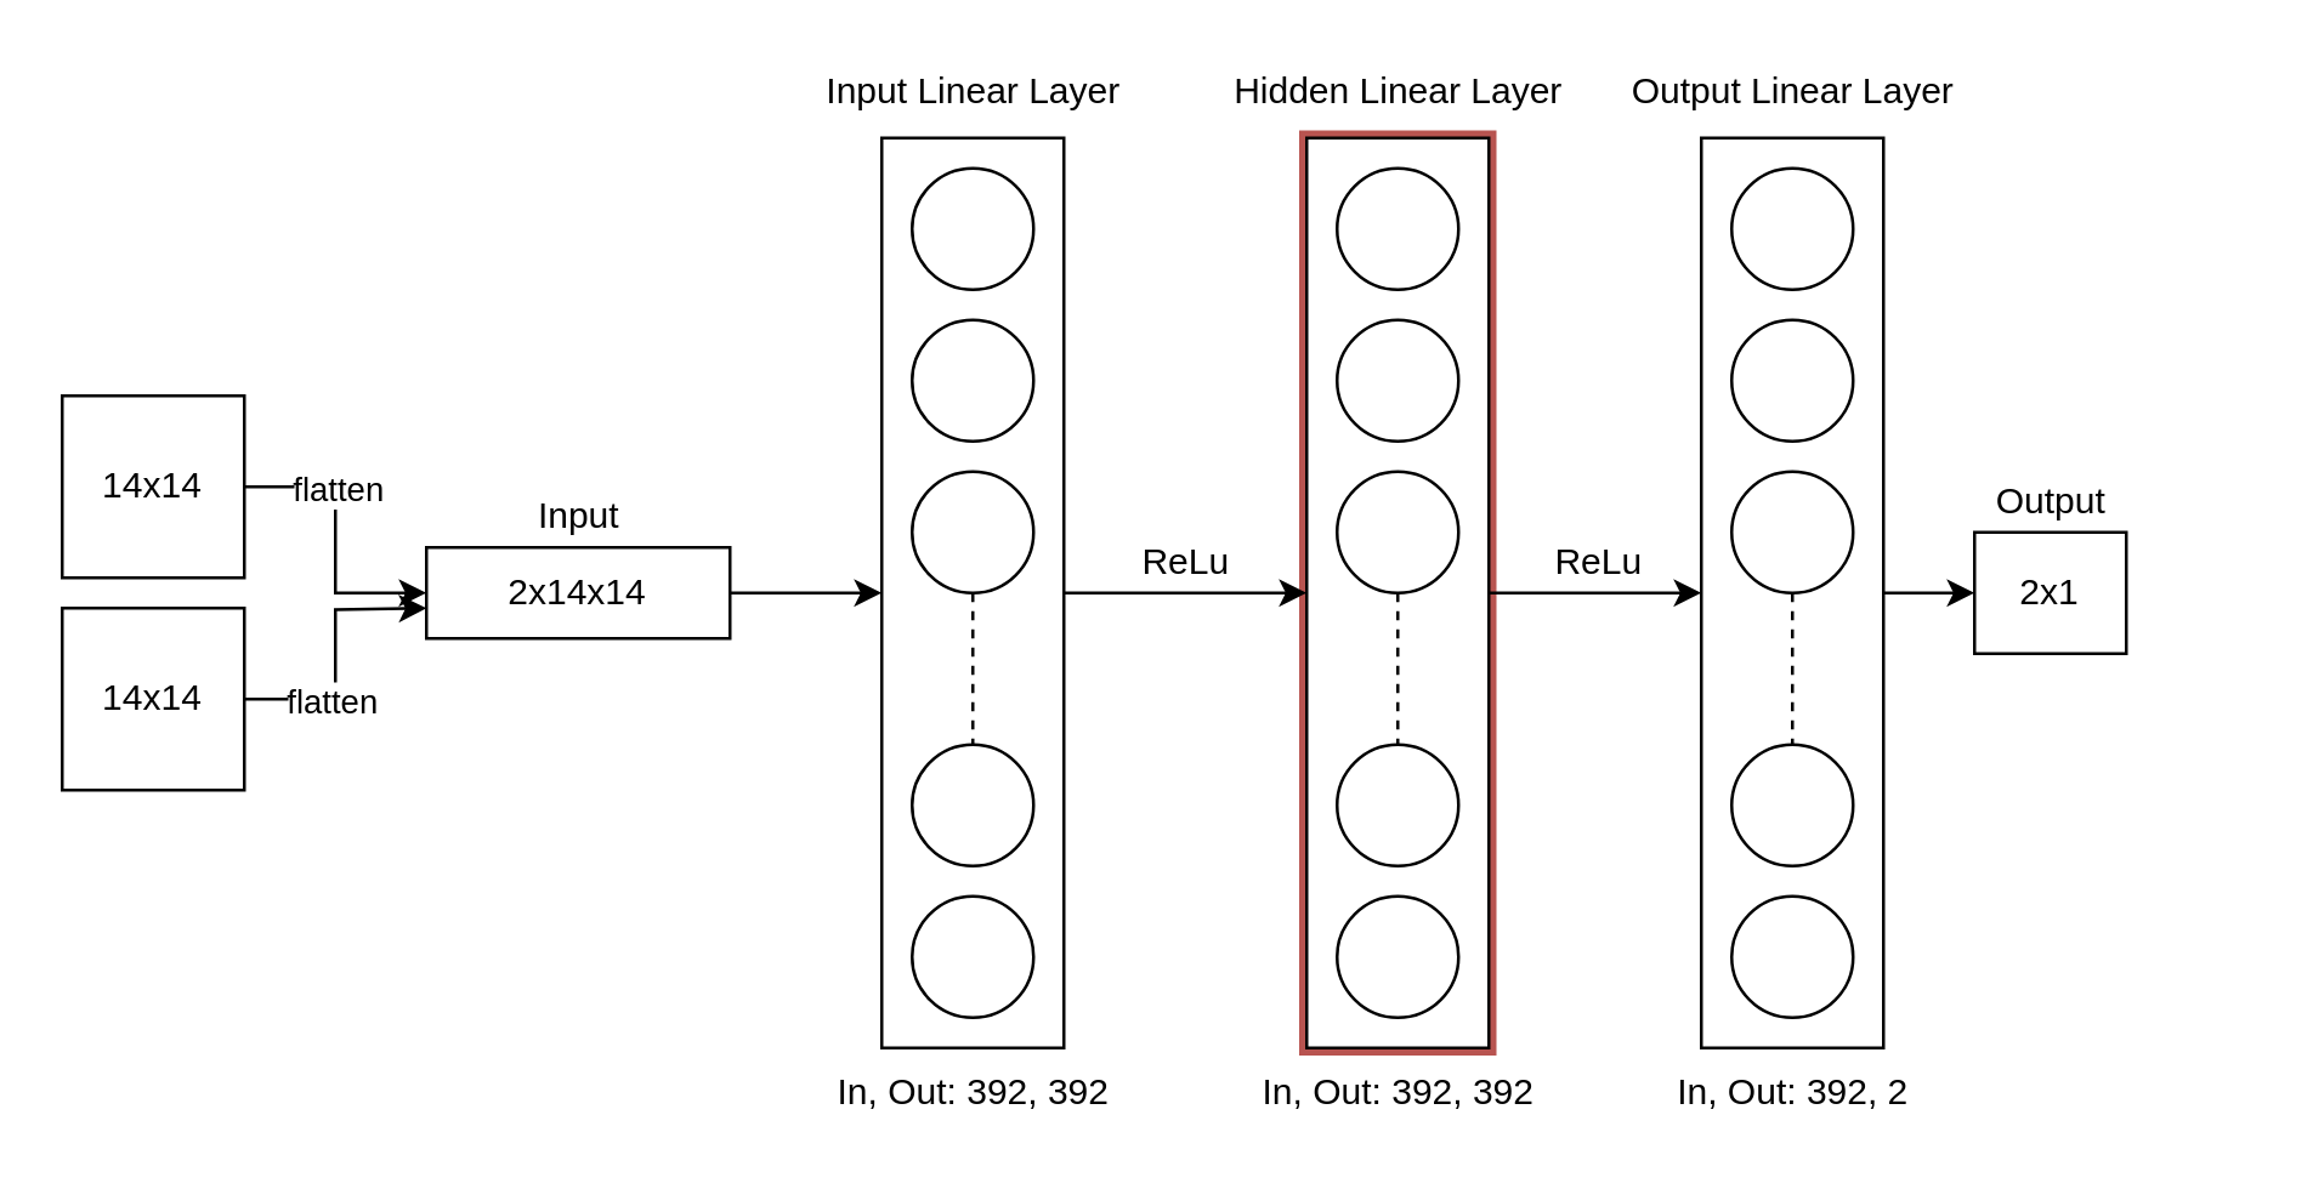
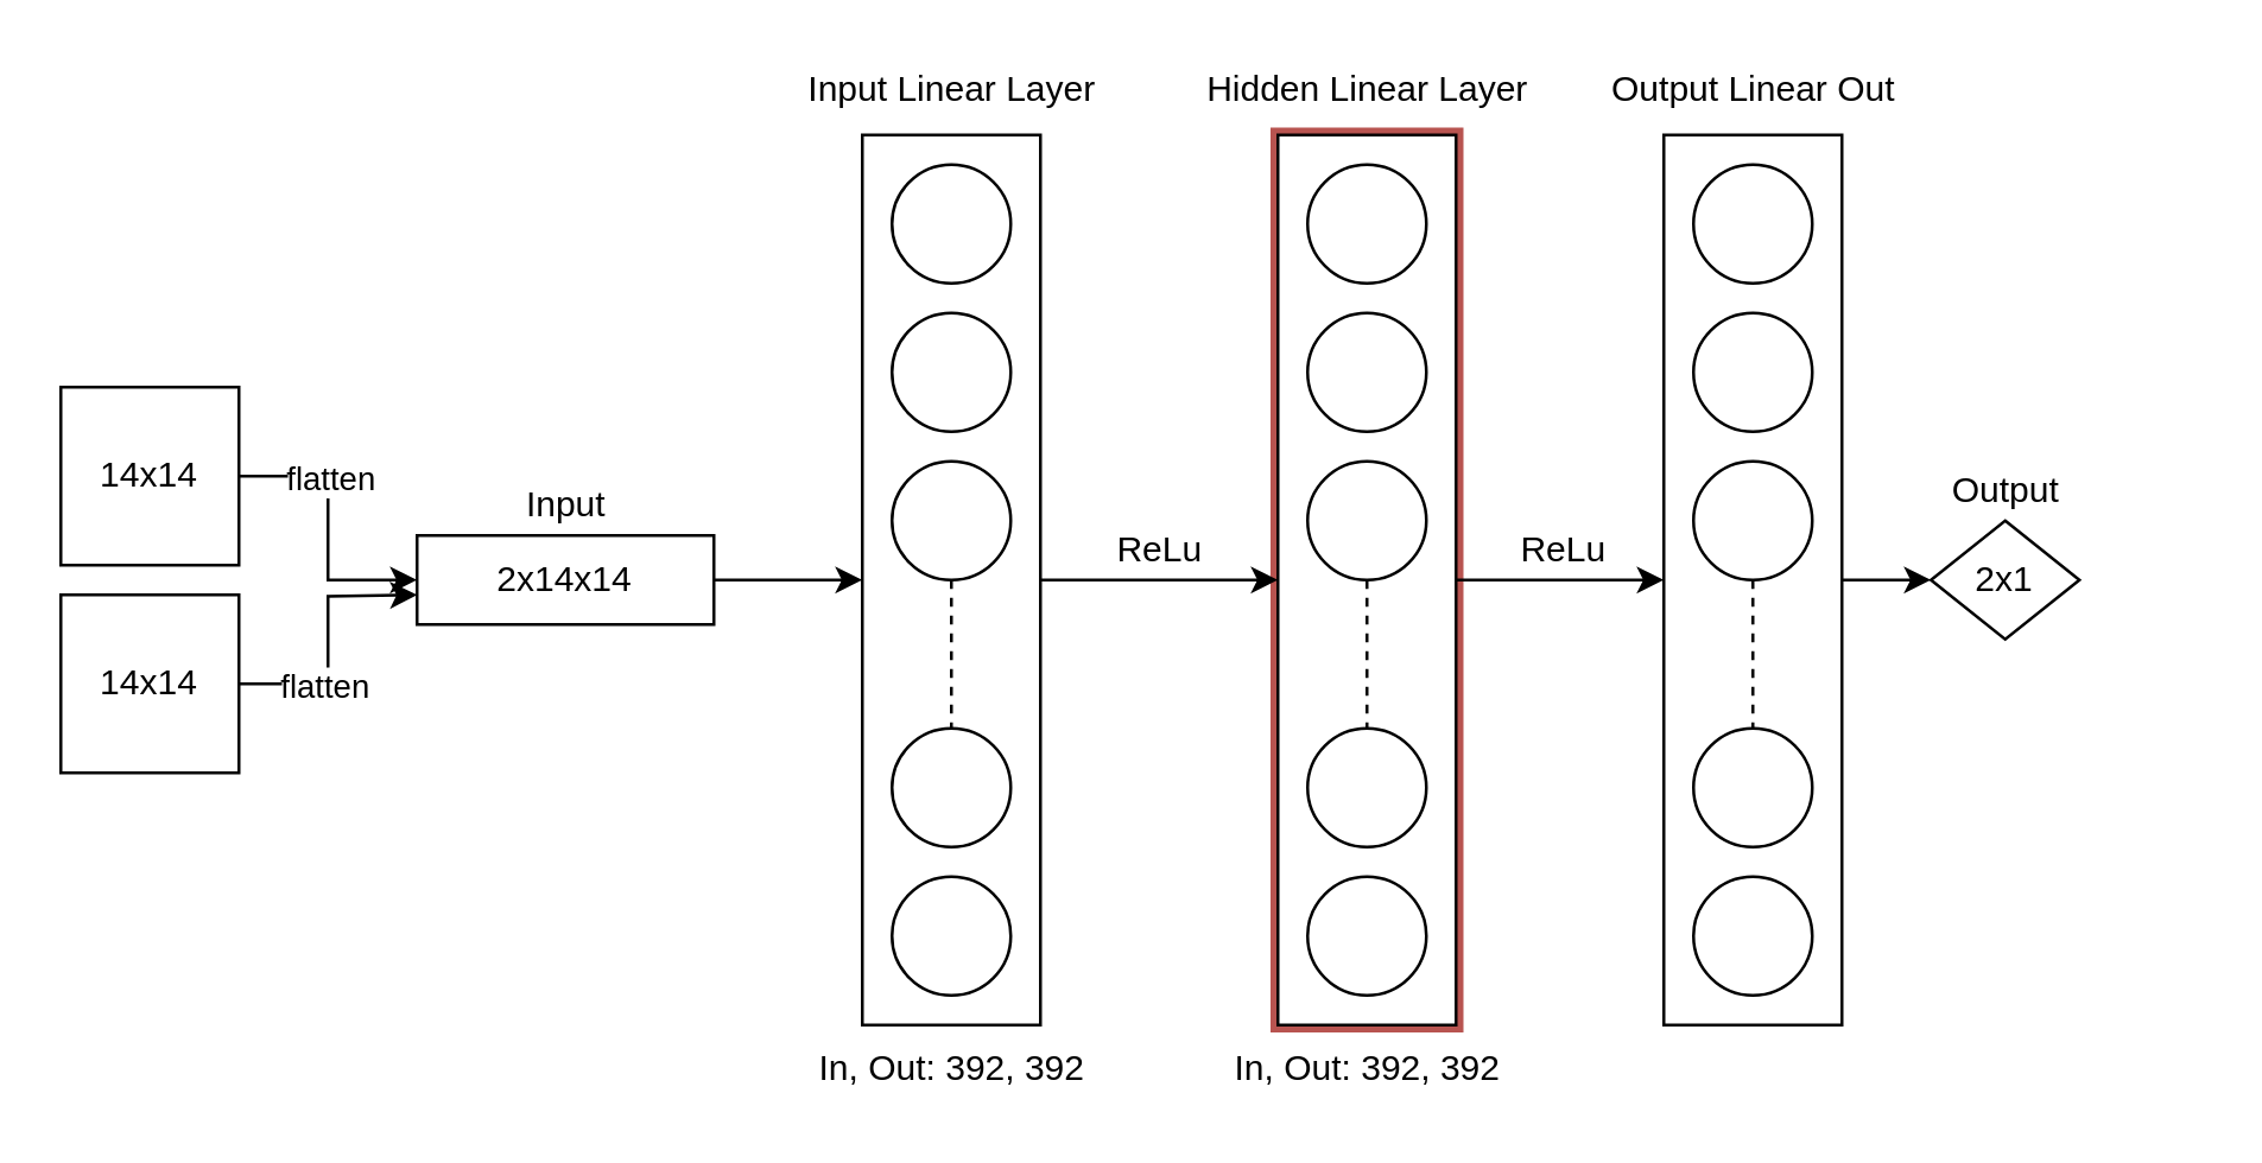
  <mxCell id="0" />
  <mxCell id="1" parent="0" />
  <mxCell id="2" style="edgeStyle=orthogonalEdgeStyle;rounded=0;orthogonalLoop=1;jettySize=auto;html=1;exitX=1;exitY=0.5;exitDx=0;exitDy=0;entryX=0;entryY=0.5;entryDx=0;entryDy=0;" edge="1" parent="1" source="4" target="9"><mxGeometry relative="1" as="geometry" /></mxCell>
  <mxCell id="3" value="flatten" style="edgeLabel;html=1;align=center;verticalAlign=middle;resizable=0;points=[];" vertex="1" connectable="0" parent="2"><mxGeometry x="-0.684" y="2" relative="1" as="geometry"><mxPoint x="15" y="2" as="offset" /></mxGeometry></mxCell>
  <mxCell id="4" value="14x14" style="rounded=0;whiteSpace=wrap;html=1;" vertex="1" parent="1"><mxGeometry x="20" y="130" width="60" height="60" as="geometry" /></mxCell>
  <mxCell id="5" style="edgeStyle=orthogonalEdgeStyle;rounded=0;orthogonalLoop=1;jettySize=auto;html=1;exitX=1;exitY=0.5;exitDx=0;exitDy=0;" edge="1" parent="1" source="7"><mxGeometry relative="1" as="geometry"><mxPoint x="140" y="200" as="targetPoint" /></mxGeometry></mxCell>
  <mxCell id="6" value="flatten" style="edgeLabel;html=1;align=center;verticalAlign=middle;resizable=0;points=[];" vertex="1" connectable="0" parent="5"><mxGeometry x="-0.378" relative="1" as="geometry"><mxPoint as="offset" /></mxGeometry></mxCell>
  <mxCell id="7" value="14x14" style="rounded=0;whiteSpace=wrap;html=1;" vertex="1" parent="1"><mxGeometry x="20" y="200" width="60" height="60" as="geometry" /></mxCell>
  <mxCell id="8" style="edgeStyle=orthogonalEdgeStyle;rounded=0;orthogonalLoop=1;jettySize=auto;html=1;exitX=1;exitY=0.5;exitDx=0;exitDy=0;" edge="1" parent="1" source="9" target="11"><mxGeometry relative="1" as="geometry" /></mxCell>
  <mxCell id="9" value="2x14x14" style="rounded=0;whiteSpace=wrap;html=1;" vertex="1" parent="1"><mxGeometry x="140" y="180" width="100" height="30" as="geometry" /></mxCell>
  <mxCell id="10" value="" style="group" vertex="1" connectable="0" parent="1"><mxGeometry x="290" y="45" width="60" height="300" as="geometry" /></mxCell>
  <mxCell id="11" value="" style="rounded=0;whiteSpace=wrap;html=1;rotation=90;" vertex="1" parent="10"><mxGeometry x="-120" y="120" width="300" height="60" as="geometry" /></mxCell>
  <mxCell id="12" value="" style="ellipse;whiteSpace=wrap;html=1;aspect=fixed;" vertex="1" parent="10"><mxGeometry x="10" y="10" width="40" height="40" as="geometry" /></mxCell>
  <mxCell id="13" value="" style="ellipse;whiteSpace=wrap;html=1;aspect=fixed;" vertex="1" parent="10"><mxGeometry x="10" y="60" width="40" height="40" as="geometry" /></mxCell>
  <mxCell id="14" style="edgeStyle=orthogonalEdgeStyle;rounded=0;orthogonalLoop=1;jettySize=auto;html=1;exitX=0.5;exitY=1;exitDx=0;exitDy=0;entryX=0.5;entryY=0;entryDx=0;entryDy=0;endArrow=none;endFill=0;dashed=1;" edge="1" parent="10" source="15" target="16"><mxGeometry relative="1" as="geometry" /></mxCell>
  <mxCell id="15" value="" style="ellipse;whiteSpace=wrap;html=1;aspect=fixed;" vertex="1" parent="10"><mxGeometry x="10" y="110" width="40" height="40" as="geometry" /></mxCell>
  <mxCell id="16" value="" style="ellipse;whiteSpace=wrap;html=1;aspect=fixed;" vertex="1" parent="10"><mxGeometry x="10" y="200" width="40" height="40" as="geometry" /></mxCell>
  <mxCell id="17" value="" style="ellipse;whiteSpace=wrap;html=1;aspect=fixed;" vertex="1" parent="10"><mxGeometry x="10" y="250" width="40" height="40" as="geometry" /></mxCell>
  <mxCell id="18" value="" style="group;fillColor=#f8cecc;strokeColor=#B85450;strokeWidth=5;" vertex="1" connectable="0" parent="1"><mxGeometry x="430" y="45" width="60" height="300" as="geometry" /></mxCell>
  <mxCell id="19" value="" style="rounded=0;whiteSpace=wrap;html=1;rotation=90;" vertex="1" parent="18"><mxGeometry x="-120" y="120" width="300" height="60" as="geometry" /></mxCell>
  <mxCell id="20" value="" style="ellipse;whiteSpace=wrap;html=1;aspect=fixed;" vertex="1" parent="18"><mxGeometry x="10" y="10" width="40" height="40" as="geometry" /></mxCell>
  <mxCell id="21" value="" style="ellipse;whiteSpace=wrap;html=1;aspect=fixed;" vertex="1" parent="18"><mxGeometry x="10" y="60" width="40" height="40" as="geometry" /></mxCell>
  <mxCell id="22" style="edgeStyle=orthogonalEdgeStyle;rounded=0;orthogonalLoop=1;jettySize=auto;html=1;exitX=0.5;exitY=1;exitDx=0;exitDy=0;entryX=0.5;entryY=0;entryDx=0;entryDy=0;dashed=1;endArrow=none;endFill=0;" edge="1" parent="18" source="23" target="24"><mxGeometry relative="1" as="geometry" /></mxCell>
  <mxCell id="23" value="" style="ellipse;whiteSpace=wrap;html=1;aspect=fixed;" vertex="1" parent="18"><mxGeometry x="10" y="110" width="40" height="40" as="geometry" /></mxCell>
  <mxCell id="24" value="" style="ellipse;whiteSpace=wrap;html=1;aspect=fixed;" vertex="1" parent="18"><mxGeometry x="10" y="200" width="40" height="40" as="geometry" /></mxCell>
  <mxCell id="25" value="" style="ellipse;whiteSpace=wrap;html=1;aspect=fixed;" vertex="1" parent="18"><mxGeometry x="10" y="250" width="40" height="40" as="geometry" /></mxCell>
  <mxCell id="26" style="edgeStyle=orthogonalEdgeStyle;rounded=0;orthogonalLoop=1;jettySize=auto;html=1;exitX=0.5;exitY=0;exitDx=0;exitDy=0;entryX=0.5;entryY=1;entryDx=0;entryDy=0;" edge="1" parent="1" source="11" target="19"><mxGeometry relative="1" as="geometry" /></mxCell>
  <mxCell id="27" value="" style="group" vertex="1" connectable="0" parent="1"><mxGeometry x="560" y="45" width="60" height="300" as="geometry" /></mxCell>
  <mxCell id="28" value="" style="rounded=0;whiteSpace=wrap;html=1;rotation=90;" vertex="1" parent="27"><mxGeometry x="-120" y="120" width="300" height="60" as="geometry" /></mxCell>
  <mxCell id="29" value="" style="ellipse;whiteSpace=wrap;html=1;aspect=fixed;" vertex="1" parent="27"><mxGeometry x="10" y="10" width="40" height="40" as="geometry" /></mxCell>
  <mxCell id="30" value="" style="ellipse;whiteSpace=wrap;html=1;aspect=fixed;" vertex="1" parent="27"><mxGeometry x="10" y="60" width="40" height="40" as="geometry" /></mxCell>
  <mxCell id="31" style="edgeStyle=orthogonalEdgeStyle;rounded=0;orthogonalLoop=1;jettySize=auto;html=1;exitX=0.5;exitY=1;exitDx=0;exitDy=0;entryX=0.5;entryY=0;entryDx=0;entryDy=0;dashed=1;endArrow=none;endFill=0;" edge="1" parent="27" source="32" target="33"><mxGeometry relative="1" as="geometry" /></mxCell>
  <mxCell id="32" value="" style="ellipse;whiteSpace=wrap;html=1;aspect=fixed;" vertex="1" parent="27"><mxGeometry x="10" y="110" width="40" height="40" as="geometry" /></mxCell>
  <mxCell id="33" value="" style="ellipse;whiteSpace=wrap;html=1;aspect=fixed;" vertex="1" parent="27"><mxGeometry x="10" y="200" width="40" height="40" as="geometry" /></mxCell>
  <mxCell id="34" value="" style="ellipse;whiteSpace=wrap;html=1;aspect=fixed;" vertex="1" parent="27"><mxGeometry x="10" y="250" width="40" height="40" as="geometry" /></mxCell>
  <mxCell id="35" style="edgeStyle=orthogonalEdgeStyle;rounded=0;orthogonalLoop=1;jettySize=auto;html=1;exitX=0.5;exitY=0;exitDx=0;exitDy=0;entryX=0.5;entryY=1;entryDx=0;entryDy=0;" edge="1" parent="1" source="19" target="28"><mxGeometry relative="1" as="geometry" /></mxCell>
- <mxCell id="36" value="2x1" style="rounded=0;whiteSpace=wrap;html=1;" vertex="1" parent="1"><mxGeometry x="650" y="175" width="50" height="40" as="geometry" /></mxCell>
+ <mxCell id="36" value="2x1" style="rhombus;whiteSpace=wrap;html=1;" vertex="1" parent="1"><mxGeometry x="650" y="175" width="50" height="40" as="geometry" /></mxCell>
  <mxCell id="37" style="edgeStyle=orthogonalEdgeStyle;rounded=0;orthogonalLoop=1;jettySize=auto;html=1;exitX=0.5;exitY=0;exitDx=0;exitDy=0;entryX=0;entryY=0.5;entryDx=0;entryDy=0;" edge="1" parent="1" source="28" target="36"><mxGeometry relative="1" as="geometry" /></mxCell>
  <mxCell id="38" value="" style="endArrow=none;dashed=1;html=1;dashPattern=1 3;strokeWidth=2;" edge="1" parent="1" target="11"><mxGeometry width="50" height="50" relative="1" as="geometry"><mxPoint x="350" y="270" as="sourcePoint" /><mxPoint x="400" y="220" as="targetPoint" /></mxGeometry></mxCell>
  <mxCell id="39" value="Hidden Linear Layer" style="text;html=1;align=center;verticalAlign=middle;resizable=0;points=[];autosize=1;strokeColor=none;" vertex="1" parent="1"><mxGeometry x="400" y="20" width="120" height="20" as="geometry" /></mxCell>
  <mxCell id="40" value="Input Linear Layer" style="text;html=1;align=center;verticalAlign=middle;resizable=0;points=[];autosize=1;strokeColor=none;" vertex="1" parent="1"><mxGeometry x="265" y="20" width="110" height="20" as="geometry" /></mxCell>
- <mxCell id="41" value="Output Linear Layer" style="text;html=1;align=center;verticalAlign=middle;resizable=0;points=[];autosize=1;strokeColor=none;" vertex="1" parent="1"><mxGeometry x="530" y="20" width="120" height="20" as="geometry" /></mxCell>
+ <mxCell id="41" value="Output Linear Out" style="text;html=1;align=center;verticalAlign=middle;resizable=0;points=[];autosize=1;strokeColor=none;" vertex="1" parent="1"><mxGeometry x="530" y="20" width="120" height="20" as="geometry" /></mxCell>
  <mxCell id="42" value="ReLu" style="text;html=1;align=center;verticalAlign=middle;resizable=0;points=[];autosize=1;strokeColor=none;" vertex="1" parent="1"><mxGeometry x="370" y="175" width="40" height="20" as="geometry" /></mxCell>
  <mxCell id="43" value="ReLu" style="text;html=1;align=center;verticalAlign=middle;resizable=0;points=[];autosize=1;strokeColor=none;" vertex="1" parent="1"><mxGeometry x="506" y="175" width="40" height="20" as="geometry" /></mxCell>
  <mxCell id="44" value="In, Out: 392, 392" style="text;html=1;align=center;verticalAlign=middle;resizable=0;points=[];autosize=1;strokeColor=none;" vertex="1" parent="1"><mxGeometry x="270" y="350" width="100" height="20" as="geometry" /></mxCell>
  <mxCell id="45" value="In, Out: 392, 392" style="text;html=1;align=center;verticalAlign=middle;resizable=0;points=[];autosize=1;strokeColor=none;" vertex="1" parent="1"><mxGeometry x="410" y="350" width="100" height="20" as="geometry" /></mxCell>
- <mxCell id="46" value="In, Out: 392, 2" style="text;html=1;align=center;verticalAlign=middle;resizable=0;points=[];autosize=1;strokeColor=none;" vertex="1" parent="1"><mxGeometry x="545" y="350" width="90" height="20" as="geometry" /></mxCell>
  <mxCell id="47" value="Input" style="text;html=1;align=center;verticalAlign=middle;resizable=0;points=[];autosize=1;strokeColor=none;" vertex="1" parent="1"><mxGeometry x="170" y="160" width="40" height="20" as="geometry" /></mxCell>
  <mxCell id="48" value="Output" style="text;html=1;align=center;verticalAlign=middle;resizable=0;points=[];autosize=1;strokeColor=none;" vertex="1" parent="1"><mxGeometry x="650" y="155" width="50" height="20" as="geometry" /></mxCell>
